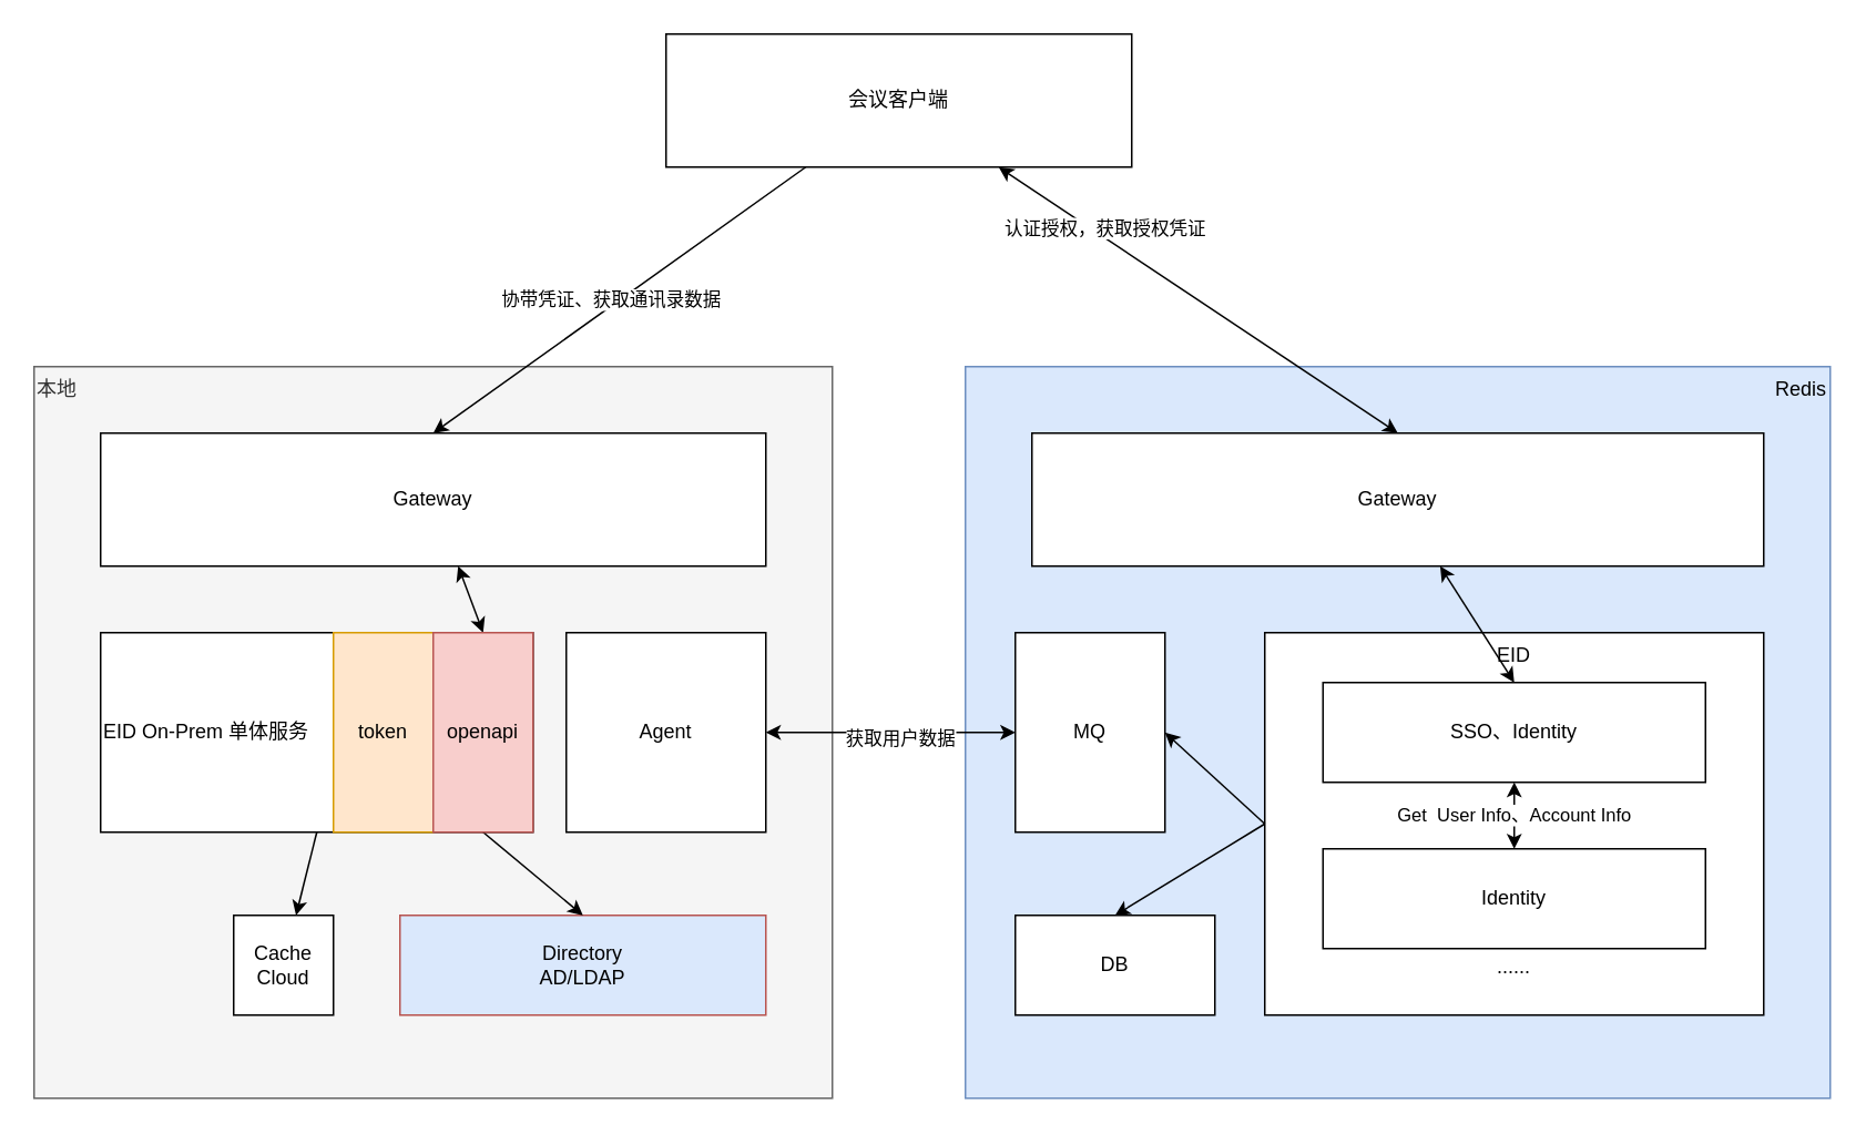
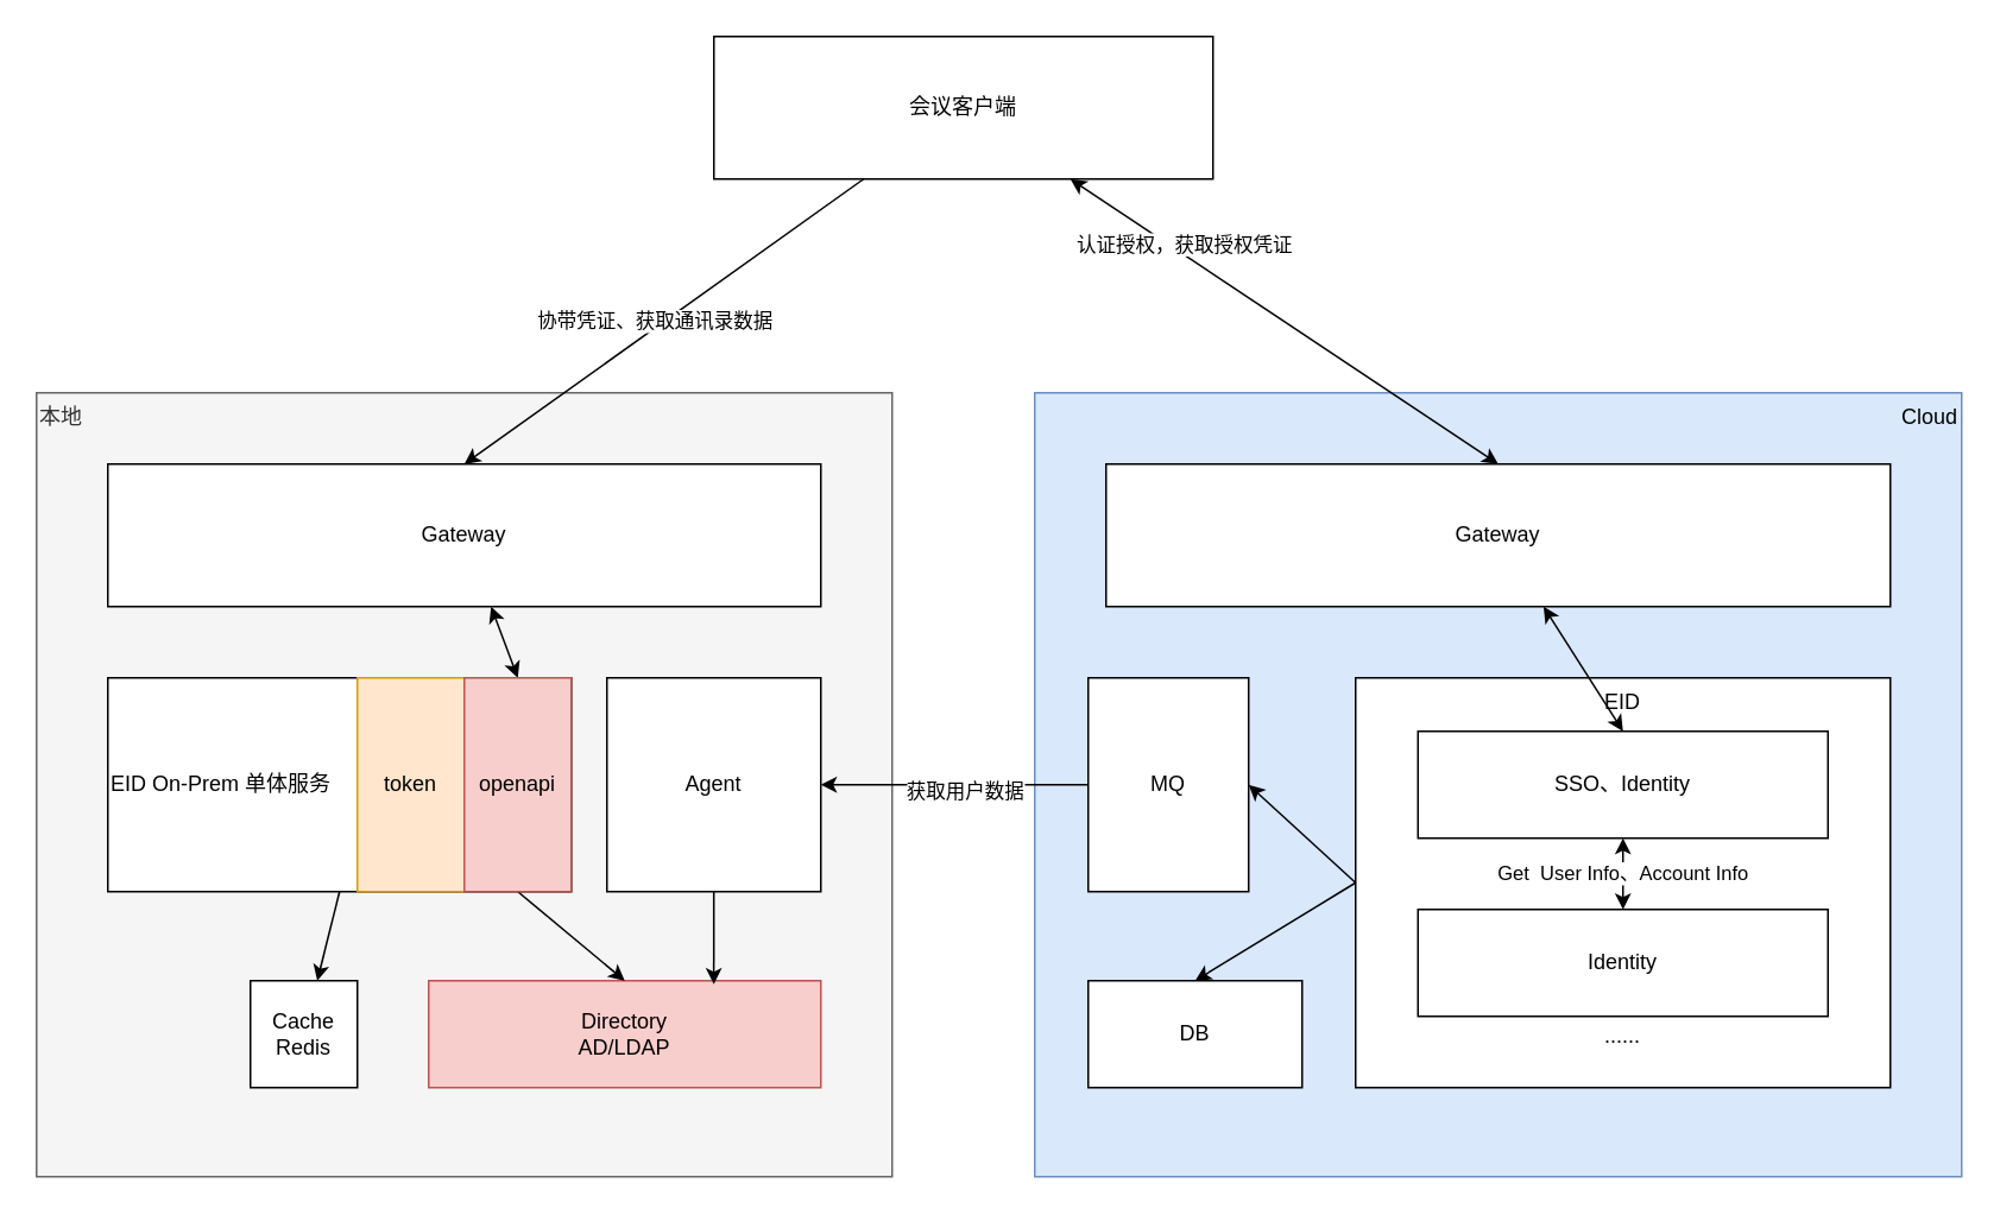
  <mxCell id="0" />
  <mxCell id="1" parent="0" />
- <mxCell id="2" value="Redis" style="rounded=0;whiteSpace=wrap;html=1;verticalAlign=top;align=right;fillColor=#dae8fc;strokeColor=#6c8ebf;" vertex="1" parent="1"><mxGeometry x="580" y="220" width="520" height="440" as="geometry" /></mxCell>
+ <mxCell id="2" value="Cloud" style="rounded=0;whiteSpace=wrap;html=1;verticalAlign=top;align=right;fillColor=#dae8fc;strokeColor=#6c8ebf;" vertex="1" parent="1"><mxGeometry x="580" y="220" width="520" height="440" as="geometry" /></mxCell>
  <mxCell id="3" value="&lt;div&gt;EID&lt;/div&gt;&lt;div&gt;&lt;br&gt;&lt;/div&gt;&lt;div&gt;&lt;br&gt;&lt;/div&gt;&lt;div&gt;&lt;br&gt;&lt;/div&gt;&lt;div&gt;&lt;br&gt;&lt;/div&gt;&lt;div&gt;&lt;br&gt;&lt;/div&gt;&lt;div&gt;&lt;br&gt;&lt;/div&gt;&lt;div&gt;&lt;br&gt;&lt;/div&gt;&lt;div&gt;&lt;br&gt;&lt;/div&gt;&lt;div&gt;&lt;br&gt;&lt;/div&gt;&lt;div&gt;&lt;br&gt;&lt;/div&gt;&lt;div&gt;&lt;br&gt;&lt;/div&gt;&lt;div&gt;&lt;br&gt;&lt;/div&gt;&lt;div&gt;......&lt;br&gt;&lt;/div&gt;" style="rounded=0;whiteSpace=wrap;html=1;verticalAlign=top;" vertex="1" parent="1"><mxGeometry x="760" y="380" width="300" height="230" as="geometry" /></mxCell>
  <mxCell id="4" value="本地" style="rounded=0;whiteSpace=wrap;html=1;verticalAlign=top;align=left;fillColor=#f5f5f5;fontColor=#333333;strokeColor=#666666;" vertex="1" parent="1"><mxGeometry x="20" y="220" width="480" height="440" as="geometry" /></mxCell>
  <mxCell id="5" style="rounded=0;orthogonalLoop=1;jettySize=auto;html=1;exitX=0.5;exitY=1;exitDx=0;exitDy=0;" edge="1" parent="1" source="6" target="10"><mxGeometry relative="1" as="geometry" /></mxCell>
  <mxCell id="6" value="EID On-Prem 单体服务" style="rounded=0;whiteSpace=wrap;html=1;align=left;verticalAlign=middle;" vertex="1" parent="1"><mxGeometry x="60" y="380" width="260" height="120" as="geometry" /></mxCell>
  <mxCell id="7" style="rounded=0;orthogonalLoop=1;jettySize=auto;html=1;entryX=0.5;entryY=0;entryDx=0;entryDy=0;startArrow=classic;startFill=1;" edge="1" parent="1" source="8" target="17"><mxGeometry relative="1" as="geometry" /></mxCell>
  <mxCell id="8" value="Gateway" style="rounded=0;whiteSpace=wrap;html=1;" vertex="1" parent="1"><mxGeometry x="60" y="260" width="400" height="80" as="geometry" /></mxCell>
- <mxCell id="9" value="Directory&lt;div&gt;AD/LDAP&lt;/div&gt;" style="rounded=0;whiteSpace=wrap;html=1;fillColor=#dae8fc;strokeColor=#b85450;" vertex="1" parent="1"><mxGeometry x="240" y="550" width="220" height="60" as="geometry" /></mxCell>
- <mxCell id="10" value="Cache&lt;br&gt;&lt;div&gt;Cloud&lt;/div&gt;" style="rounded=0;whiteSpace=wrap;html=1;" vertex="1" parent="1"><mxGeometry x="140" y="550" width="60" height="60" as="geometry" /></mxCell>
- <mxCell id="12" style="edgeStyle=orthogonalEdgeStyle;rounded=0;orthogonalLoop=1;jettySize=auto;html=1;exitX=1;exitY=0.5;exitDx=0;exitDy=0;startArrow=classic;startFill=1;entryX=0;entryY=0.5;entryDx=0;entryDy=0;" edge="1" parent="1" source="14" target="24"><mxGeometry relative="1" as="geometry"><mxPoint x="590" y="440" as="targetPoint" /></mxGeometry></mxCell>
+ <mxCell id="9" value="Directory&lt;div&gt;AD/LDAP&lt;/div&gt;" style="rounded=0;whiteSpace=wrap;html=1;fillColor=#f8cecc;strokeColor=#b85450;" vertex="1" parent="1"><mxGeometry x="240" y="550" width="220" height="60" as="geometry" /></mxCell>
+ <mxCell id="10" value="Cache&lt;br&gt;&lt;div&gt;Redis&lt;/div&gt;" style="rounded=0;whiteSpace=wrap;html=1;" vertex="1" parent="1"><mxGeometry x="140" y="550" width="60" height="60" as="geometry" /></mxCell>
+ <mxCell id="11" style="rounded=0;orthogonalLoop=1;jettySize=auto;html=1;entryX=0.727;entryY=0.032;entryDx=0;entryDy=0;entryPerimeter=0;" edge="1" parent="1" source="14" target="9"><mxGeometry relative="1" as="geometry" /></mxCell>
+ <mxCell id="12" style="edgeStyle=orthogonalEdgeStyle;rounded=0;orthogonalLoop=1;jettySize=auto;html=1;exitX=1;exitY=0.5;exitDx=0;exitDy=0;startArrow=classic;startFill=1;entryX=0;entryY=0.5;entryDx=0;entryDy=0;endArrow=none;" edge="1" parent="1" source="14" target="24"><mxGeometry relative="1" as="geometry"><mxPoint x="590" y="440" as="targetPoint" /></mxGeometry></mxCell>
  <mxCell id="13" value="获取用户数据" style="edgeLabel;html=1;align=center;verticalAlign=middle;resizable=0;points=[];" vertex="1" connectable="0" parent="12"><mxGeometry x="0.067" y="-3" relative="1" as="geometry"><mxPoint as="offset" /></mxGeometry></mxCell>
  <mxCell id="14" value="Agent" style="rounded=0;whiteSpace=wrap;html=1;" vertex="1" parent="1"><mxGeometry x="340" y="380" width="120" height="120" as="geometry" /></mxCell>
  <mxCell id="15" value="token" style="rounded=0;whiteSpace=wrap;html=1;fillColor=#ffe6cc;strokeColor=#d79b00;" vertex="1" parent="1"><mxGeometry x="200" y="380" width="60" height="120" as="geometry" /></mxCell>
  <mxCell id="16" style="rounded=0;orthogonalLoop=1;jettySize=auto;html=1;entryX=0.5;entryY=0;entryDx=0;entryDy=0;exitX=0.5;exitY=1;exitDx=0;exitDy=0;" edge="1" parent="1" source="17" target="9"><mxGeometry relative="1" as="geometry" /></mxCell>
  <mxCell id="17" value="openapi" style="rounded=0;whiteSpace=wrap;html=1;fillColor=#f8cecc;strokeColor=#b85450;" vertex="1" parent="1"><mxGeometry x="260" y="380" width="60" height="120" as="geometry" /></mxCell>
  <mxCell id="18" style="rounded=0;orthogonalLoop=1;jettySize=auto;html=1;startArrow=classic;startFill=1;entryX=0.5;entryY=0;entryDx=0;entryDy=0;" edge="1" parent="1" source="22" target="31"><mxGeometry relative="1" as="geometry" /></mxCell>
  <mxCell id="19" value="认证授权，获取授权凭证" style="edgeLabel;html=1;align=center;verticalAlign=middle;resizable=0;points=[];" vertex="1" connectable="0" parent="18"><mxGeometry x="-0.471" y="1" relative="1" as="geometry"><mxPoint y="-5" as="offset" /></mxGeometry></mxCell>
  <mxCell id="20" style="rounded=0;orthogonalLoop=1;jettySize=auto;html=1;entryX=0.5;entryY=0;entryDx=0;entryDy=0;" edge="1" parent="1" source="22" target="8"><mxGeometry relative="1" as="geometry" /></mxCell>
  <mxCell id="21" value="协带凭证、获取通讯录数据" style="edgeLabel;html=1;align=center;verticalAlign=middle;resizable=0;points=[];" vertex="1" connectable="0" parent="20"><mxGeometry x="-0.051" y="4" relative="1" as="geometry"><mxPoint x="-13" as="offset" /></mxGeometry></mxCell>
  <mxCell id="22" value="会议客户端" style="rounded=0;whiteSpace=wrap;html=1;" vertex="1" parent="1"><mxGeometry x="400" y="20" width="280" height="80" as="geometry" /></mxCell>
  <mxCell id="23" style="rounded=0;orthogonalLoop=1;jettySize=auto;html=1;exitX=1;exitY=0.5;exitDx=0;exitDy=0;entryX=0;entryY=0.5;entryDx=0;entryDy=0;startArrow=classic;startFill=1;endArrow=none;endFill=0;" edge="1" parent="1" source="24" target="3"><mxGeometry relative="1" as="geometry" /></mxCell>
  <mxCell id="24" value="MQ" style="rounded=0;whiteSpace=wrap;html=1;" vertex="1" parent="1"><mxGeometry x="610" y="380" width="90" height="120" as="geometry" /></mxCell>
  <mxCell id="25" value="&lt;div&gt;Get&amp;nbsp; User Info、Account Info&lt;/div&gt;" style="edgeStyle=orthogonalEdgeStyle;rounded=0;orthogonalLoop=1;jettySize=auto;html=1;startArrow=classic;startFill=1;endArrow=classic;endFill=1;" edge="1" parent="1" source="26" target="27"><mxGeometry relative="1" as="geometry" /></mxCell>
  <mxCell id="26" value="SSO、Identity" style="rounded=0;whiteSpace=wrap;html=1;" vertex="1" parent="1"><mxGeometry x="795" y="410" width="230" height="60" as="geometry" /></mxCell>
  <mxCell id="27" value="Identity" style="rounded=0;whiteSpace=wrap;html=1;" vertex="1" parent="1"><mxGeometry x="795" y="510" width="230" height="60" as="geometry" /></mxCell>
  <mxCell id="28" style="rounded=0;orthogonalLoop=1;jettySize=auto;html=1;entryX=0;entryY=0.5;entryDx=0;entryDy=0;exitX=0.5;exitY=0;exitDx=0;exitDy=0;startArrow=classic;startFill=1;endArrow=none;endFill=0;" edge="1" parent="1" source="29" target="3"><mxGeometry relative="1" as="geometry" /></mxCell>
  <mxCell id="29" value="&lt;div&gt;DB&lt;/div&gt;" style="rounded=0;whiteSpace=wrap;html=1;" vertex="1" parent="1"><mxGeometry x="610" y="550" width="120" height="60" as="geometry" /></mxCell>
  <mxCell id="30" style="rounded=0;orthogonalLoop=1;jettySize=auto;html=1;entryX=0.5;entryY=0;entryDx=0;entryDy=0;startArrow=classic;startFill=1;" edge="1" parent="1" source="31" target="26"><mxGeometry relative="1" as="geometry" /></mxCell>
  <mxCell id="31" value="Gateway" style="rounded=0;whiteSpace=wrap;html=1;" vertex="1" parent="1"><mxGeometry x="620" y="260" width="440" height="80" as="geometry" /></mxCell>
